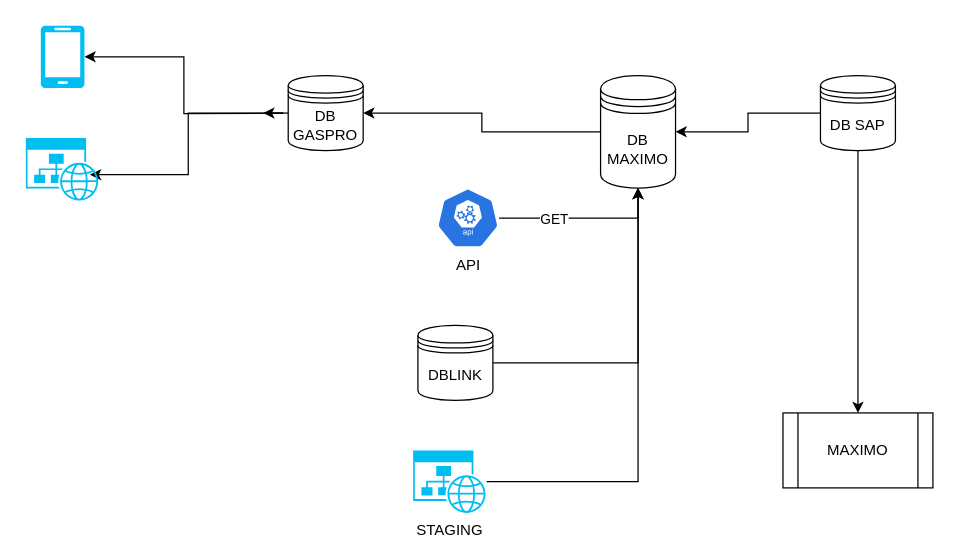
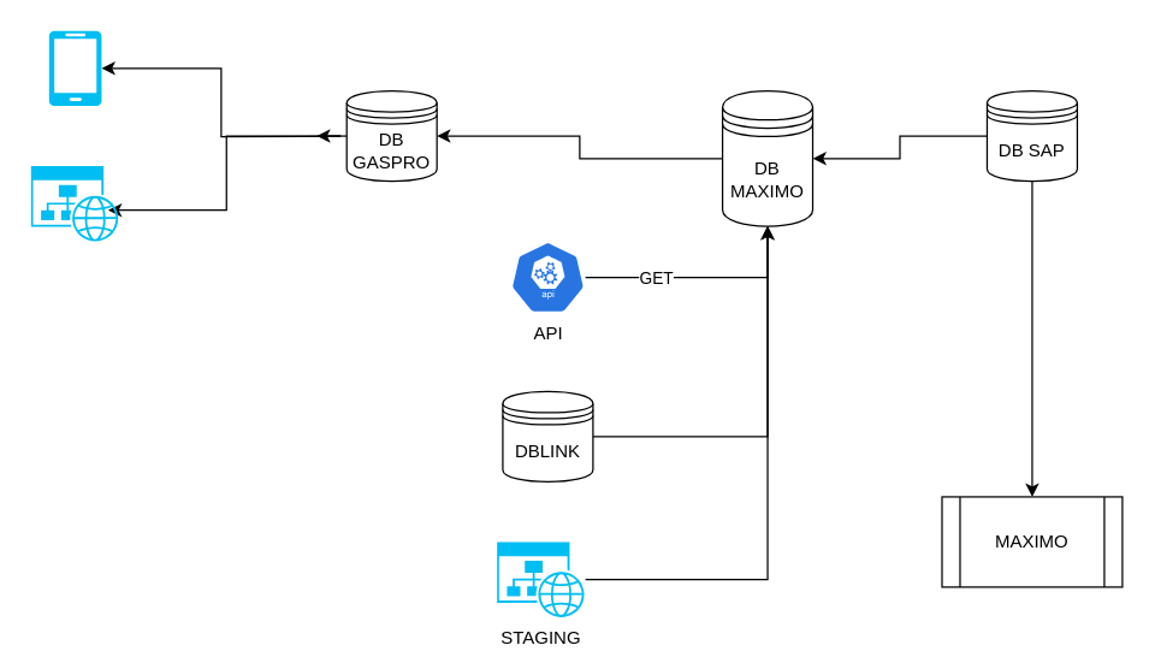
  <mxCell id="0" />
  <mxCell id="1" parent="0" />
  <mxCell id="2" style="edgeStyle=orthogonalEdgeStyle;rounded=0;orthogonalLoop=1;jettySize=auto;html=1;entryX=0.873;entryY=0.586;entryDx=0;entryDy=0;entryPerimeter=0;" edge="1" parent="1" target="6"><mxGeometry relative="1" as="geometry"><mxPoint x="226" y="90.032" as="sourcePoint" /><mxPoint x="81.996" y="140" as="targetPoint" /><Array as="points"><mxPoint x="150" y="90" /><mxPoint x="150" y="139" /></Array></mxGeometry></mxCell>
  <mxCell id="3" style="edgeStyle=orthogonalEdgeStyle;rounded=0;orthogonalLoop=1;jettySize=auto;html=1;entryX=1;entryY=0.5;entryDx=0;entryDy=0;entryPerimeter=0;" edge="1" parent="1" target="5"><mxGeometry relative="1" as="geometry"><mxPoint x="226" y="90.032" as="sourcePoint" /></mxGeometry></mxCell>
  <mxCell id="4" value="MAXIMO" style="shape=process;whiteSpace=wrap;html=1;backgroundOutline=1;" vertex="1" parent="1"><mxGeometry x="626" y="330" width="120" height="60" as="geometry" /></mxCell>
  <mxCell id="5" value="" style="verticalLabelPosition=bottom;html=1;verticalAlign=top;align=center;strokeColor=none;fillColor=#00BEF2;shape=mxgraph.azure.mobile;pointerEvents=1;" vertex="1" parent="1"><mxGeometry x="31.91" y="20" width="35" height="50" as="geometry" /></mxCell>
  <mxCell id="6" value="" style="verticalLabelPosition=bottom;html=1;verticalAlign=top;align=center;strokeColor=none;fillColor=#00BEF2;shape=mxgraph.azure.website_generic;pointerEvents=1;" vertex="1" parent="1"><mxGeometry x="20" y="110" width="58.82" height="50" as="geometry" /></mxCell>
  <mxCell id="7" style="edgeStyle=orthogonalEdgeStyle;rounded=0;orthogonalLoop=1;jettySize=auto;html=1;entryX=0.5;entryY=1;entryDx=0;entryDy=0;" edge="1" parent="1" source="9" target="15"><mxGeometry relative="1" as="geometry" /></mxCell>
  <mxCell id="8" value="GET" style="edgeLabel;html=1;align=center;verticalAlign=middle;resizable=0;points=[];" vertex="1" connectable="0" parent="7"><mxGeometry x="-0.743" y="1" relative="1" as="geometry"><mxPoint x="27" y="1" as="offset" /></mxGeometry></mxCell>
- <mxCell id="9" value="API" style="sketch=0;html=1;dashed=0;whitespace=wrap;fillColor=#2875E2;strokeColor=#ffffff;points=[[0.005,0.63,0],[0.1,0.2,0],[0.9,0.2,0],[0.5,0,0],[0.995,0.63,0],[0.72,0.99,0],[0.5,1,0],[0.28,0.99,0]];verticalLabelPosition=bottom;align=center;verticalAlign=top;shape=mxgraph.kubernetes.icon;prIcon=api" vertex="1" parent="1"><mxGeometry x="348.82" y="150" width="50" height="48" as="geometry" /></mxCell>
+ <mxCell id="9" value="API" style="sketch=0;html=1;dashed=0;whitespace=wrap;fillColor=#2875E2;strokeColor=#ffffff;points=[[0.005,0.63,0],[0.1,0.2,0],[0.9,0.2,0],[0.5,0,0],[0.995,0.63,0],[0.72,0.99,0],[0.5,1,0],[0.28,0.99,0]];verticalLabelPosition=bottom;align=center;verticalAlign=top;shape=mxgraph.kubernetes.icon;prIcon=api" vertex="1" parent="1"><mxGeometry x="338.82" y="160" width="50" height="48" as="geometry" /></mxCell>
  <mxCell id="10" style="edgeStyle=orthogonalEdgeStyle;rounded=0;orthogonalLoop=1;jettySize=auto;html=1;entryX=0.5;entryY=1;entryDx=0;entryDy=0;" edge="1" parent="1" source="11" target="15"><mxGeometry relative="1" as="geometry"><mxPoint x="336" y="130" as="targetPoint" /></mxGeometry></mxCell>
  <mxCell id="11" value="STAGING" style="verticalLabelPosition=bottom;html=1;verticalAlign=top;align=center;strokeColor=none;fillColor=#00BEF2;shape=mxgraph.azure.website_generic;pointerEvents=1;" vertex="1" parent="1"><mxGeometry x="330" y="360" width="58.82" height="50" as="geometry" /></mxCell>
  <mxCell id="12" style="edgeStyle=orthogonalEdgeStyle;rounded=0;orthogonalLoop=1;jettySize=auto;html=1;exitX=0;exitY=0.5;exitDx=0;exitDy=0;" edge="1" parent="1" source="13"><mxGeometry relative="1" as="geometry"><mxPoint x="210" y="90.29" as="targetPoint" /></mxGeometry></mxCell>
  <mxCell id="13" value="DB GASPRO" style="shape=datastore;whiteSpace=wrap;html=1;" vertex="1" parent="1"><mxGeometry x="230" y="60" width="60" height="60" as="geometry" /></mxCell>
  <mxCell id="14" style="edgeStyle=orthogonalEdgeStyle;rounded=0;orthogonalLoop=1;jettySize=auto;html=1;" edge="1" parent="1" source="15" target="13"><mxGeometry relative="1" as="geometry" /></mxCell>
  <mxCell id="15" value="DB MAXIMO" style="shape=datastore;whiteSpace=wrap;html=1;" vertex="1" parent="1"><mxGeometry x="480" y="60" width="60" height="90" as="geometry" /></mxCell>
  <mxCell id="16" style="edgeStyle=orthogonalEdgeStyle;rounded=0;orthogonalLoop=1;jettySize=auto;html=1;" edge="1" parent="1" source="18" target="4"><mxGeometry relative="1" as="geometry" /></mxCell>
  <mxCell id="17" style="edgeStyle=orthogonalEdgeStyle;rounded=0;orthogonalLoop=1;jettySize=auto;html=1;entryX=1;entryY=0.5;entryDx=0;entryDy=0;" edge="1" parent="1" source="18" target="15"><mxGeometry relative="1" as="geometry" /></mxCell>
  <mxCell id="18" value="DB SAP" style="shape=datastore;whiteSpace=wrap;html=1;" vertex="1" parent="1"><mxGeometry x="656" y="60" width="60" height="60" as="geometry" /></mxCell>
  <mxCell id="19" style="edgeStyle=orthogonalEdgeStyle;rounded=0;orthogonalLoop=1;jettySize=auto;html=1;entryX=0.5;entryY=1;entryDx=0;entryDy=0;" edge="1" parent="1" source="20" target="15"><mxGeometry relative="1" as="geometry"><mxPoint x="340" y="120" as="targetPoint" /></mxGeometry></mxCell>
  <mxCell id="20" value="DBLINK" style="shape=datastore;whiteSpace=wrap;html=1;" vertex="1" parent="1"><mxGeometry x="333.82" y="260" width="60" height="60" as="geometry" /></mxCell>
